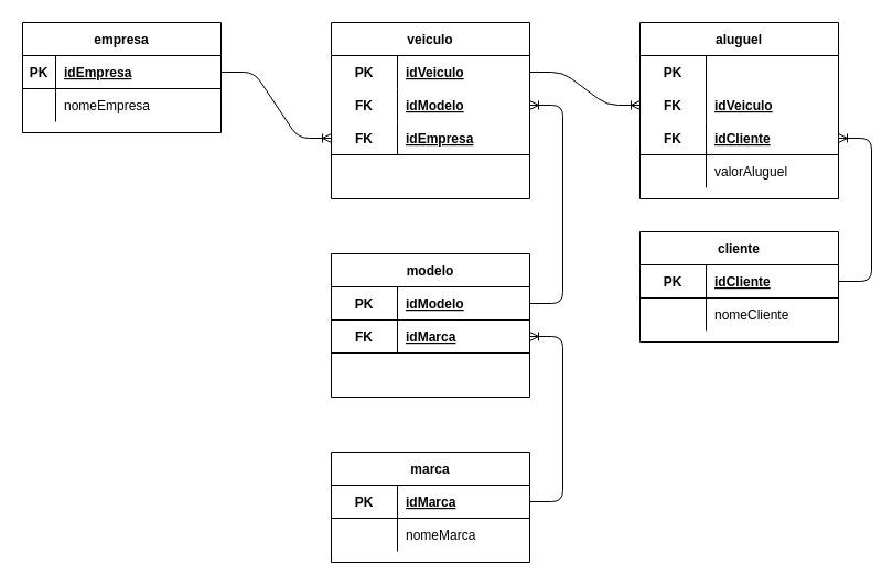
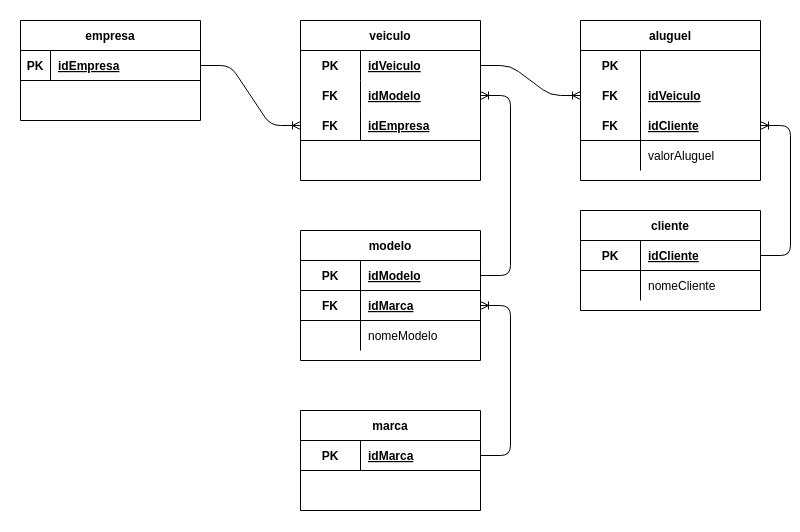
  <mxCell id="0" />
  <mxCell id="1" parent="0" />
  <mxCell id="2" value="empresa" style="shape=table;startSize=30;container=1;collapsible=1;childLayout=tableLayout;fixedRows=1;rowLines=0;fontStyle=1;align=center;resizeLast=1;" parent="1" vertex="1"><mxGeometry x="20" y="20" width="180" height="100" as="geometry" /></mxCell>
  <mxCell id="3" value="" style="shape=partialRectangle;collapsible=0;dropTarget=0;pointerEvents=0;fillColor=none;top=0;left=0;bottom=1;right=0;points=[[0,0.5],[1,0.5]];portConstraint=eastwest;" parent="2" vertex="1"><mxGeometry y="30" width="180" height="30" as="geometry" /></mxCell>
  <mxCell id="4" value="PK" style="shape=partialRectangle;connectable=0;fillColor=none;top=0;left=0;bottom=0;right=0;fontStyle=1;overflow=hidden;" parent="3" vertex="1"><mxGeometry width="30" height="30" as="geometry" /></mxCell>
  <mxCell id="5" value="idEmpresa" style="shape=partialRectangle;connectable=0;fillColor=none;top=0;left=0;bottom=0;right=0;align=left;spacingLeft=6;fontStyle=5;overflow=hidden;" parent="3" vertex="1"><mxGeometry x="30" width="150" height="30" as="geometry" /></mxCell>
  <mxCell id="6" value="" style="shape=partialRectangle;collapsible=0;dropTarget=0;pointerEvents=0;fillColor=none;top=0;left=0;bottom=0;right=0;points=[[0,0.5],[1,0.5]];portConstraint=eastwest;" parent="2" vertex="1"><mxGeometry y="60" width="180" height="30" as="geometry" /></mxCell>
  <mxCell id="7" value="" style="shape=partialRectangle;connectable=0;fillColor=none;top=0;left=0;bottom=0;right=0;editable=1;overflow=hidden;" parent="6" vertex="1"><mxGeometry width="30" height="30" as="geometry" /></mxCell>
- <mxCell id="8" value="nomeEmpresa" style="shape=partialRectangle;connectable=0;fillColor=none;top=0;left=0;bottom=0;right=0;align=left;spacingLeft=6;overflow=hidden;" parent="6" vertex="1"><mxGeometry x="30" width="150" height="30" as="geometry" /></mxCell>
  <mxCell id="9" value="veiculo" style="shape=table;startSize=30;container=1;collapsible=1;childLayout=tableLayout;fixedRows=1;rowLines=0;fontStyle=1;align=center;resizeLast=1;" parent="1" vertex="1"><mxGeometry x="300" y="20" width="180" height="160" as="geometry" /></mxCell>
  <mxCell id="10" value="" style="shape=partialRectangle;collapsible=0;dropTarget=0;pointerEvents=0;fillColor=none;top=0;left=0;bottom=0;right=0;points=[[0,0.5],[1,0.5]];portConstraint=eastwest;" parent="9" vertex="1"><mxGeometry y="30" width="180" height="30" as="geometry" /></mxCell>
  <mxCell id="11" value="PK" style="shape=partialRectangle;connectable=0;fillColor=none;top=0;left=0;bottom=0;right=0;fontStyle=1;overflow=hidden;" parent="10" vertex="1"><mxGeometry width="60" height="30" as="geometry" /></mxCell>
  <mxCell id="12" value="idVeiculo" style="shape=partialRectangle;connectable=0;fillColor=none;top=0;left=0;bottom=0;right=0;align=left;spacingLeft=6;fontStyle=5;overflow=hidden;" parent="10" vertex="1"><mxGeometry x="60" width="120" height="30" as="geometry" /></mxCell>
  <mxCell id="13" value="" style="shape=partialRectangle;collapsible=0;dropTarget=0;pointerEvents=0;fillColor=none;top=0;left=0;bottom=0;right=0;points=[[0,0.5],[1,0.5]];portConstraint=eastwest;" parent="9" vertex="1"><mxGeometry y="60" width="180" height="30" as="geometry" /></mxCell>
  <mxCell id="14" value="FK" style="shape=partialRectangle;connectable=0;fillColor=none;top=0;left=0;bottom=0;right=0;fontStyle=1;overflow=hidden;" parent="13" vertex="1"><mxGeometry width="60" height="30" as="geometry" /></mxCell>
  <mxCell id="15" value="idModelo" style="shape=partialRectangle;connectable=0;fillColor=none;top=0;left=0;bottom=0;right=0;align=left;spacingLeft=6;fontStyle=5;overflow=hidden;" parent="13" vertex="1"><mxGeometry x="60" width="120" height="30" as="geometry" /></mxCell>
  <mxCell id="16" value="" style="shape=partialRectangle;collapsible=0;dropTarget=0;pointerEvents=0;fillColor=none;top=0;left=0;bottom=1;right=0;points=[[0,0.5],[1,0.5]];portConstraint=eastwest;" parent="9" vertex="1"><mxGeometry y="90" width="180" height="30" as="geometry" /></mxCell>
  <mxCell id="17" value="FK" style="shape=partialRectangle;connectable=0;fillColor=none;top=0;left=0;bottom=0;right=0;fontStyle=1;overflow=hidden;" parent="16" vertex="1"><mxGeometry width="60" height="30" as="geometry" /></mxCell>
  <mxCell id="18" value="idEmpresa" style="shape=partialRectangle;connectable=0;fillColor=none;top=0;left=0;bottom=0;right=0;align=left;spacingLeft=6;fontStyle=5;overflow=hidden;" parent="16" vertex="1"><mxGeometry x="60" width="120" height="30" as="geometry" /></mxCell>
  <mxCell id="19" value="" style="shape=partialRectangle;collapsible=0;dropTarget=0;pointerEvents=0;fillColor=none;top=0;left=0;bottom=0;right=0;points=[[0,0.5],[1,0.5]];portConstraint=eastwest;" parent="9" vertex="1"><mxGeometry y="120" width="180" height="30" as="geometry" /></mxCell>
  <mxCell id="20" value="" style="shape=partialRectangle;connectable=0;fillColor=none;top=0;left=0;bottom=0;right=0;editable=1;overflow=hidden;" parent="19" vertex="1"><mxGeometry width="60" height="30" as="geometry" /></mxCell>
  <mxCell id="21" value="" style="edgeStyle=entityRelationEdgeStyle;fontSize=12;html=1;endArrow=ERoneToMany;" parent="1" source="3" target="16" edge="1"><mxGeometry width="100" height="100" relative="1" as="geometry"><mxPoint x="180" y="190" as="sourcePoint" /><mxPoint x="280" y="90" as="targetPoint" /></mxGeometry></mxCell>
  <mxCell id="22" value="aluguel" style="shape=table;startSize=30;container=1;collapsible=1;childLayout=tableLayout;fixedRows=1;rowLines=0;fontStyle=1;align=center;resizeLast=1;" parent="1" vertex="1"><mxGeometry x="580" y="20" width="180" height="160" as="geometry" /></mxCell>
  <mxCell id="23" value="" style="shape=partialRectangle;collapsible=0;dropTarget=0;pointerEvents=0;fillColor=none;top=0;left=0;bottom=0;right=0;points=[[0,0.5],[1,0.5]];portConstraint=eastwest;" parent="22" vertex="1"><mxGeometry y="30" width="180" height="30" as="geometry" /></mxCell>
  <mxCell id="24" value="PK" style="shape=partialRectangle;connectable=0;fillColor=none;top=0;left=0;bottom=0;right=0;fontStyle=1;overflow=hidden;" parent="23" vertex="1"><mxGeometry width="60" height="30" as="geometry" /></mxCell>
  <mxCell id="25" value="" style="shape=partialRectangle;collapsible=0;dropTarget=0;pointerEvents=0;fillColor=none;top=0;left=0;bottom=0;right=0;points=[[0,0.5],[1,0.5]];portConstraint=eastwest;" parent="22" vertex="1"><mxGeometry y="60" width="180" height="30" as="geometry" /></mxCell>
  <mxCell id="26" value="FK" style="shape=partialRectangle;connectable=0;fillColor=none;top=0;left=0;bottom=0;right=0;fontStyle=1;overflow=hidden;" parent="25" vertex="1"><mxGeometry width="60" height="30" as="geometry" /></mxCell>
  <mxCell id="27" value="idVeiculo" style="shape=partialRectangle;connectable=0;fillColor=none;top=0;left=0;bottom=0;right=0;align=left;spacingLeft=6;fontStyle=5;overflow=hidden;" parent="25" vertex="1"><mxGeometry x="60" width="120" height="30" as="geometry" /></mxCell>
  <mxCell id="28" value="" style="shape=partialRectangle;collapsible=0;dropTarget=0;pointerEvents=0;fillColor=none;top=0;left=0;bottom=1;right=0;points=[[0,0.5],[1,0.5]];portConstraint=eastwest;" parent="22" vertex="1"><mxGeometry y="90" width="180" height="30" as="geometry" /></mxCell>
  <mxCell id="29" value="FK" style="shape=partialRectangle;connectable=0;fillColor=none;top=0;left=0;bottom=0;right=0;fontStyle=1;overflow=hidden;" parent="28" vertex="1"><mxGeometry width="60" height="30" as="geometry" /></mxCell>
  <mxCell id="30" value="idCliente" style="shape=partialRectangle;connectable=0;fillColor=none;top=0;left=0;bottom=0;right=0;align=left;spacingLeft=6;fontStyle=5;overflow=hidden;" parent="28" vertex="1"><mxGeometry x="60" width="120" height="30" as="geometry" /></mxCell>
  <mxCell id="31" value="" style="shape=partialRectangle;collapsible=0;dropTarget=0;pointerEvents=0;fillColor=none;top=0;left=0;bottom=0;right=0;points=[[0,0.5],[1,0.5]];portConstraint=eastwest;" parent="22" vertex="1"><mxGeometry y="120" width="180" height="30" as="geometry" /></mxCell>
  <mxCell id="32" value="" style="shape=partialRectangle;connectable=0;fillColor=none;top=0;left=0;bottom=0;right=0;editable=1;overflow=hidden;" parent="31" vertex="1"><mxGeometry width="60" height="30" as="geometry" /></mxCell>
  <mxCell id="33" value="valorAluguel" style="shape=partialRectangle;connectable=0;fillColor=none;top=0;left=0;bottom=0;right=0;align=left;spacingLeft=6;overflow=hidden;" parent="31" vertex="1"><mxGeometry x="60" width="120" height="30" as="geometry" /></mxCell>
  <mxCell id="34" value="" style="edgeStyle=entityRelationEdgeStyle;fontSize=12;html=1;endArrow=ERoneToMany;" parent="1" source="10" target="25" edge="1"><mxGeometry width="100" height="100" relative="1" as="geometry"><mxPoint x="360" y="310" as="sourcePoint" /><mxPoint x="460" y="210" as="targetPoint" /></mxGeometry></mxCell>
  <mxCell id="35" value="cliente" style="shape=table;startSize=30;container=1;collapsible=1;childLayout=tableLayout;fixedRows=1;rowLines=0;fontStyle=1;align=center;resizeLast=1;" parent="1" vertex="1"><mxGeometry x="580" y="210" width="180" height="100" as="geometry" /></mxCell>
  <mxCell id="36" value="" style="shape=partialRectangle;collapsible=0;dropTarget=0;pointerEvents=0;fillColor=none;top=0;left=0;bottom=1;right=0;points=[[0,0.5],[1,0.5]];portConstraint=eastwest;" parent="35" vertex="1"><mxGeometry y="30" width="180" height="30" as="geometry" /></mxCell>
  <mxCell id="37" value="PK" style="shape=partialRectangle;connectable=0;fillColor=none;top=0;left=0;bottom=0;right=0;fontStyle=1;overflow=hidden;" parent="36" vertex="1"><mxGeometry width="60" height="30" as="geometry" /></mxCell>
  <mxCell id="38" value="idCliente" style="shape=partialRectangle;connectable=0;fillColor=none;top=0;left=0;bottom=0;right=0;align=left;spacingLeft=6;fontStyle=5;overflow=hidden;" parent="36" vertex="1"><mxGeometry x="60" width="120" height="30" as="geometry" /></mxCell>
  <mxCell id="39" value="" style="shape=partialRectangle;collapsible=0;dropTarget=0;pointerEvents=0;fillColor=none;top=0;left=0;bottom=0;right=0;points=[[0,0.5],[1,0.5]];portConstraint=eastwest;" parent="35" vertex="1"><mxGeometry y="60" width="180" height="30" as="geometry" /></mxCell>
  <mxCell id="40" value="" style="shape=partialRectangle;connectable=0;fillColor=none;top=0;left=0;bottom=0;right=0;editable=1;overflow=hidden;" parent="39" vertex="1"><mxGeometry width="60" height="30" as="geometry" /></mxCell>
  <mxCell id="41" value="nomeCliente" style="shape=partialRectangle;connectable=0;fillColor=none;top=0;left=0;bottom=0;right=0;align=left;spacingLeft=6;overflow=hidden;" parent="39" vertex="1"><mxGeometry x="60" width="120" height="30" as="geometry" /></mxCell>
  <mxCell id="42" value="" style="edgeStyle=entityRelationEdgeStyle;fontSize=12;html=1;endArrow=ERoneToMany;" parent="1" target="28" edge="1"><mxGeometry width="100" height="100" relative="1" as="geometry"><mxPoint x="760" y="255" as="sourcePoint" /><mxPoint x="550" y="250" as="targetPoint" /></mxGeometry></mxCell>
  <mxCell id="43" value="modelo" style="shape=table;startSize=30;container=1;collapsible=1;childLayout=tableLayout;fixedRows=1;rowLines=0;fontStyle=1;align=center;resizeLast=1;" parent="1" vertex="1"><mxGeometry x="300" y="230" width="180" height="130" as="geometry" /></mxCell>
  <mxCell id="44" value="" style="shape=partialRectangle;collapsible=0;dropTarget=0;pointerEvents=0;fillColor=none;top=0;left=0;bottom=1;right=0;points=[[0,0.5],[1,0.5]];portConstraint=eastwest;" parent="43" vertex="1"><mxGeometry y="30" width="180" height="30" as="geometry" /></mxCell>
  <mxCell id="45" value="PK" style="shape=partialRectangle;connectable=0;fillColor=none;top=0;left=0;bottom=0;right=0;fontStyle=1;overflow=hidden;" parent="44" vertex="1"><mxGeometry width="60" height="30" as="geometry" /></mxCell>
  <mxCell id="46" value="idModelo" style="shape=partialRectangle;connectable=0;fillColor=none;top=0;left=0;bottom=0;right=0;align=left;spacingLeft=6;fontStyle=5;overflow=hidden;" parent="44" vertex="1"><mxGeometry x="60" width="120" height="30" as="geometry" /></mxCell>
  <mxCell id="47" value="" style="shape=partialRectangle;collapsible=0;dropTarget=0;pointerEvents=0;fillColor=none;top=0;left=0;bottom=1;right=0;points=[[0,0.5],[1,0.5]];portConstraint=eastwest;" parent="43" vertex="1"><mxGeometry y="60" width="180" height="30" as="geometry" /></mxCell>
  <mxCell id="48" value="FK" style="shape=partialRectangle;connectable=0;fillColor=none;top=0;left=0;bottom=0;right=0;fontStyle=1;overflow=hidden;" parent="47" vertex="1"><mxGeometry width="60" height="30" as="geometry" /></mxCell>
  <mxCell id="49" value="idMarca" style="shape=partialRectangle;connectable=0;fillColor=none;top=0;left=0;bottom=0;right=0;align=left;spacingLeft=6;fontStyle=5;overflow=hidden;" parent="47" vertex="1"><mxGeometry x="60" width="120" height="30" as="geometry" /></mxCell>
  <mxCell id="50" value="" style="shape=partialRectangle;collapsible=0;dropTarget=0;pointerEvents=0;fillColor=none;top=0;left=0;bottom=0;right=0;points=[[0,0.5],[1,0.5]];portConstraint=eastwest;" parent="43" vertex="1"><mxGeometry y="90" width="180" height="30" as="geometry" /></mxCell>
  <mxCell id="51" value="" style="shape=partialRectangle;connectable=0;fillColor=none;top=0;left=0;bottom=0;right=0;editable=1;overflow=hidden;" parent="50" vertex="1"><mxGeometry width="60" height="30" as="geometry" /></mxCell>
+ <mxCell id="52" value="nomeModelo" style="shape=partialRectangle;connectable=0;fillColor=none;top=0;left=0;bottom=0;right=0;align=left;spacingLeft=6;overflow=hidden;" parent="50" vertex="1"><mxGeometry x="60" width="120" height="30" as="geometry" /></mxCell>
  <mxCell id="53" value="" style="edgeStyle=entityRelationEdgeStyle;fontSize=12;html=1;endArrow=ERoneToMany;" parent="1" source="44" target="13" edge="1"><mxGeometry width="100" height="100" relative="1" as="geometry"><mxPoint x="300" y="430" as="sourcePoint" /><mxPoint x="400" y="330" as="targetPoint" /></mxGeometry></mxCell>
  <mxCell id="54" value="marca" style="shape=table;startSize=30;container=1;collapsible=1;childLayout=tableLayout;fixedRows=1;rowLines=0;fontStyle=1;align=center;resizeLast=1;" parent="1" vertex="1"><mxGeometry x="300" y="410" width="180" height="100" as="geometry" /></mxCell>
  <mxCell id="55" value="" style="shape=partialRectangle;collapsible=0;dropTarget=0;pointerEvents=0;fillColor=none;top=0;left=0;bottom=1;right=0;points=[[0,0.5],[1,0.5]];portConstraint=eastwest;" parent="54" vertex="1"><mxGeometry y="30" width="180" height="30" as="geometry" /></mxCell>
  <mxCell id="56" value="PK" style="shape=partialRectangle;connectable=0;fillColor=none;top=0;left=0;bottom=0;right=0;fontStyle=1;overflow=hidden;" parent="55" vertex="1"><mxGeometry width="60" height="30" as="geometry" /></mxCell>
  <mxCell id="57" value="idMarca" style="shape=partialRectangle;connectable=0;fillColor=none;top=0;left=0;bottom=0;right=0;align=left;spacingLeft=6;fontStyle=5;overflow=hidden;" parent="55" vertex="1"><mxGeometry x="60" width="120" height="30" as="geometry" /></mxCell>
  <mxCell id="58" value="" style="shape=partialRectangle;collapsible=0;dropTarget=0;pointerEvents=0;fillColor=none;top=0;left=0;bottom=0;right=0;points=[[0,0.5],[1,0.5]];portConstraint=eastwest;" parent="54" vertex="1"><mxGeometry y="60" width="180" height="30" as="geometry" /></mxCell>
  <mxCell id="59" value="" style="shape=partialRectangle;connectable=0;fillColor=none;top=0;left=0;bottom=0;right=0;editable=1;overflow=hidden;" parent="58" vertex="1"><mxGeometry width="60" height="30" as="geometry" /></mxCell>
- <mxCell id="60" value="nomeMarca" style="shape=partialRectangle;connectable=0;fillColor=none;top=0;left=0;bottom=0;right=0;align=left;spacingLeft=6;overflow=hidden;" parent="58" vertex="1"><mxGeometry x="60" width="120" height="30" as="geometry" /></mxCell>
  <mxCell id="61" value="" style="edgeStyle=entityRelationEdgeStyle;fontSize=12;html=1;endArrow=ERoneToMany;" parent="1" source="55" target="47" edge="1"><mxGeometry width="100" height="100" relative="1" as="geometry"><mxPoint x="210" y="490" as="sourcePoint" /><mxPoint x="310" y="390" as="targetPoint" /></mxGeometry></mxCell>
